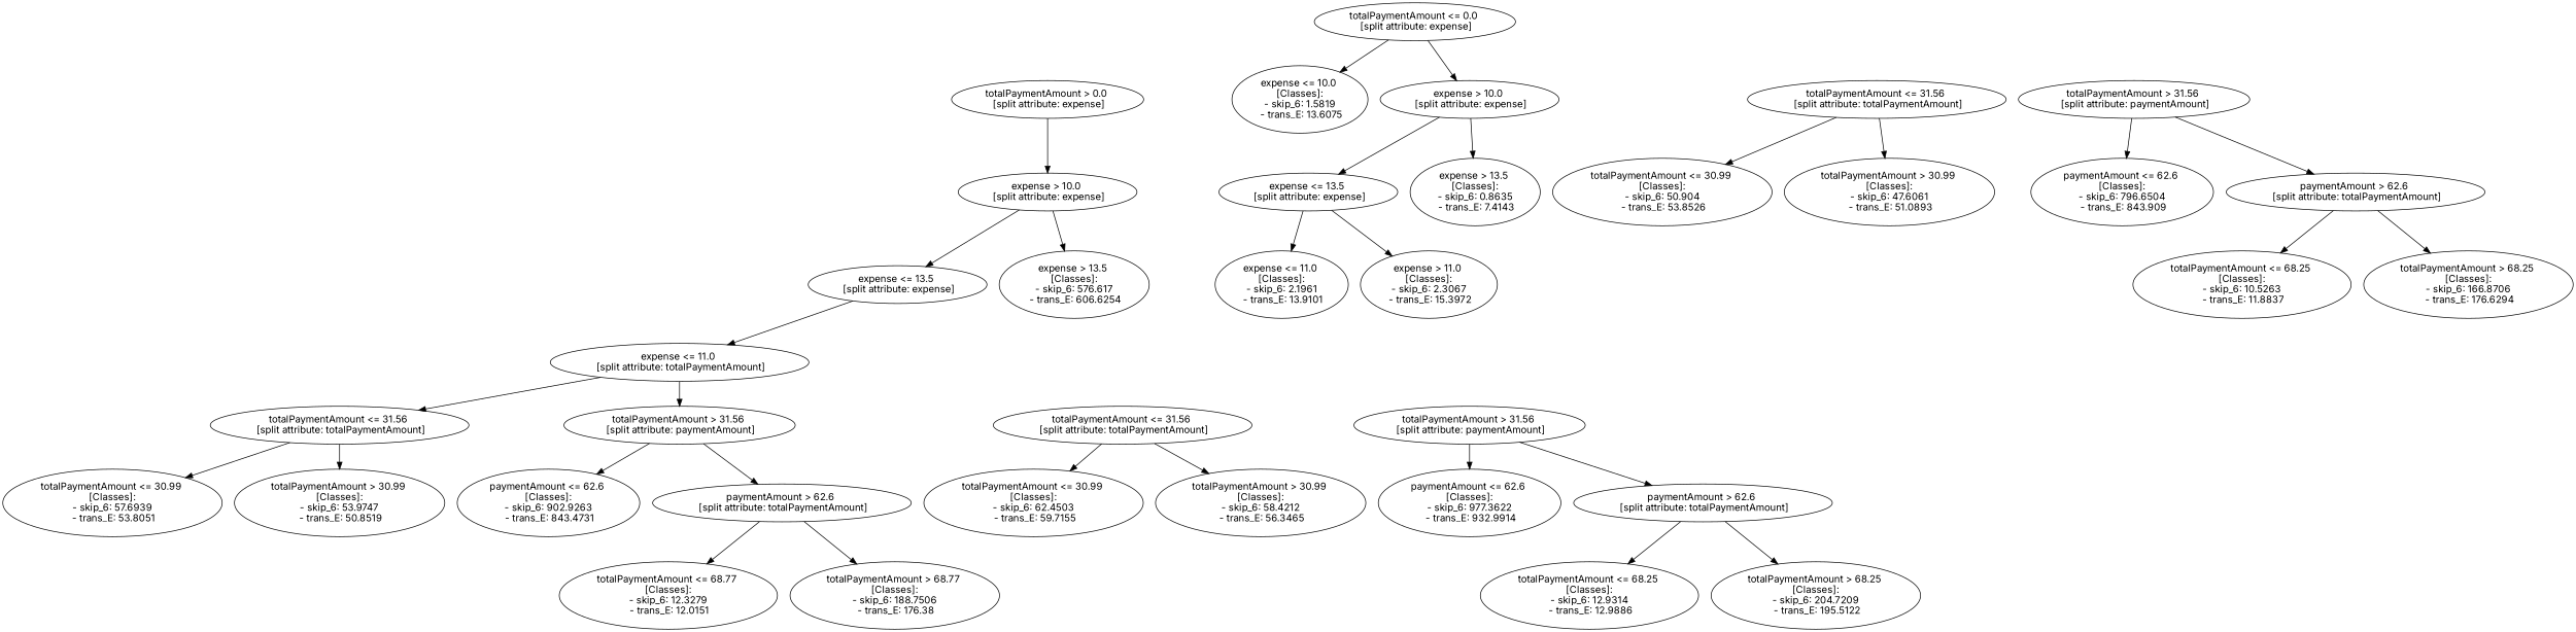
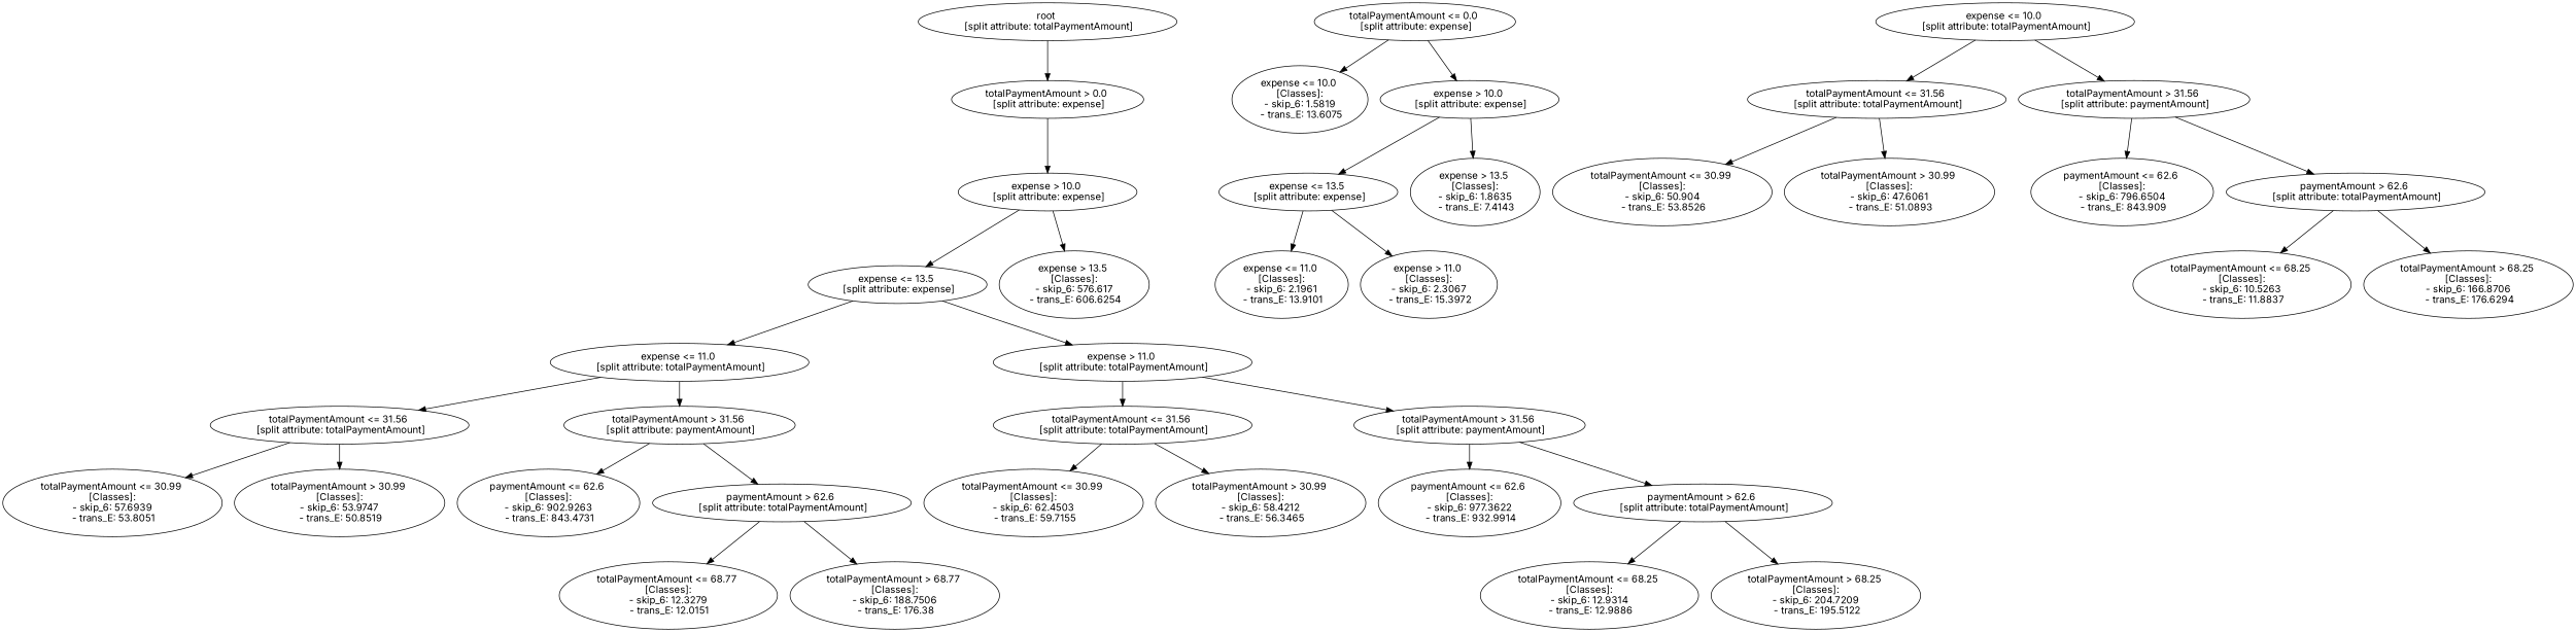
  digraph {
    fontname=Inter
    node [fontname=Inter]
    edge [fontname=Inter]
+   n1 [label="root \n [split attribute: totalPaymentAmount]"]
    n2 [label="totalPaymentAmount > 0.0 \n [split attribute: expense]"]
    n3 [label="totalPaymentAmount <= 0.0 \n [split attribute: expense]"]
    n4 [label="expense <= 10.0 \n [Classes]: \n - skip_6: 1.5819 \n - trans_E: 13.6075"]
    n5 [label="expense > 10.0 \n [split attribute: expense]"]
    n6 [label="expense > 10.0 \n [split attribute: expense]"]
    n7 [label="expense <= 13.5 \n [split attribute: expense]"]
-   n8 [label="expense > 13.5 \n [Classes]: \n - skip_6: 0.8635 \n - trans_E: 7.4143"]
+   n8 [label="expense > 13.5 \n [Classes]: \n - skip_6: 1.8635 \n - trans_E: 7.4143"]
    n9 [label="expense <= 11.0 \n [Classes]: \n - skip_6: 2.1961 \n - trans_E: 13.9101"]
    n10 [label="expense > 11.0 \n [Classes]: \n - skip_6: 2.3067 \n - trans_E: 15.3972"]
+   n11 [label="expense <= 10.0 \n [split attribute: totalPaymentAmount]"]
    n12 [label="totalPaymentAmount <= 31.56 \n [split attribute: totalPaymentAmount]"]
    n13 [label="totalPaymentAmount > 31.56 \n [split attribute: paymentAmount]"]
    n14 [label="expense <= 13.5 \n [split attribute: expense]"]
    n15 [label="expense > 13.5 \n [Classes]: \n - skip_6: 576.617 \n - trans_E: 606.6254"]
    n16 [label="totalPaymentAmount <= 30.99 \n [Classes]: \n - skip_6: 50.904 \n - trans_E: 53.8526"]
    n17 [label="totalPaymentAmount > 30.99 \n [Classes]: \n - skip_6: 47.6061 \n - trans_E: 51.0893"]
    n18 [label="paymentAmount <= 62.6 \n [Classes]: \n - skip_6: 796.6504 \n - trans_E: 843.909"]
    n19 [label="paymentAmount > 62.6 \n [split attribute: totalPaymentAmount]"]
    n20 [label="totalPaymentAmount <= 68.25 \n [Classes]: \n - skip_6: 10.5263 \n - trans_E: 11.8837"]
    n21 [label="totalPaymentAmount > 68.25 \n [Classes]: \n - skip_6: 166.8706 \n - trans_E: 176.6294"]
    n22 [label="expense <= 11.0 \n [split attribute: totalPaymentAmount]"]
+   n23 [label="expense > 11.0 \n [split attribute: totalPaymentAmount]"]
    n24 [label="totalPaymentAmount <= 31.56 \n [split attribute: totalPaymentAmount]"]
    n25 [label="totalPaymentAmount > 31.56 \n [split attribute: paymentAmount]"]
    n26 [label="totalPaymentAmount <= 31.56 \n [split attribute: totalPaymentAmount]"]
    n27 [label="totalPaymentAmount > 31.56 \n [split attribute: paymentAmount]"]
    n28 [label="totalPaymentAmount <= 30.99 \n [Classes]: \n - skip_6: 57.6939 \n - trans_E: 53.8051"]
    n29 [label="totalPaymentAmount > 30.99 \n [Classes]: \n - skip_6: 53.9747 \n - trans_E: 50.8519"]
    n30 [label="paymentAmount <= 62.6 \n [Classes]: \n - skip_6: 902.9263 \n - trans_E: 843.4731"]
    n31 [label="paymentAmount > 62.6 \n [split attribute: totalPaymentAmount]"]
    n32 [label="totalPaymentAmount <= 68.77 \n [Classes]: \n - skip_6: 12.3279 \n - trans_E: 12.0151"]
    n33 [label="totalPaymentAmount > 68.77 \n [Classes]: \n - skip_6: 188.7506 \n - trans_E: 176.38"]
    n34 [label="totalPaymentAmount <= 30.99 \n [Classes]: \n - skip_6: 62.4503 \n - trans_E: 59.7155"]
    n35 [label="totalPaymentAmount > 30.99 \n [Classes]: \n - skip_6: 58.4212 \n - trans_E: 56.3465"]
    n36 [label="paymentAmount <= 62.6 \n [Classes]: \n - skip_6: 977.3622 \n - trans_E: 932.9914"]
    n37 [label="paymentAmount > 62.6 \n [split attribute: totalPaymentAmount]"]
    n38 [label="totalPaymentAmount <= 68.25 \n [Classes]: \n - skip_6: 12.9314 \n - trans_E: 12.9886"]
    n39 [label="totalPaymentAmount > 68.25 \n [Classes]: \n - skip_6: 204.7209 \n - trans_E: 195.5122"]
+   n1 -> n2
    n2 -> n6
    n3 -> n4
    n3 -> n5
    n5 -> n7
    n5 -> n8
    n6 -> n14
    n6 -> n15
    n7 -> n9
    n7 -> n10
+   n11 -> n12
+   n11 -> n13
    n12 -> n16
    n12 -> n17
    n13 -> n18
    n13 -> n19
    n14 -> n22
+   n14 -> n23
    n19 -> n20
    n19 -> n21
    n22 -> n24
    n22 -> n25
+   n23 -> n26
+   n23 -> n27
    n24 -> n28
    n24 -> n29
    n25 -> n30
    n25 -> n31
    n26 -> n34
    n26 -> n35
    n27 -> n36
    n27 -> n37
    n31 -> n32
    n31 -> n33
    n37 -> n38
    n37 -> n39
  }
